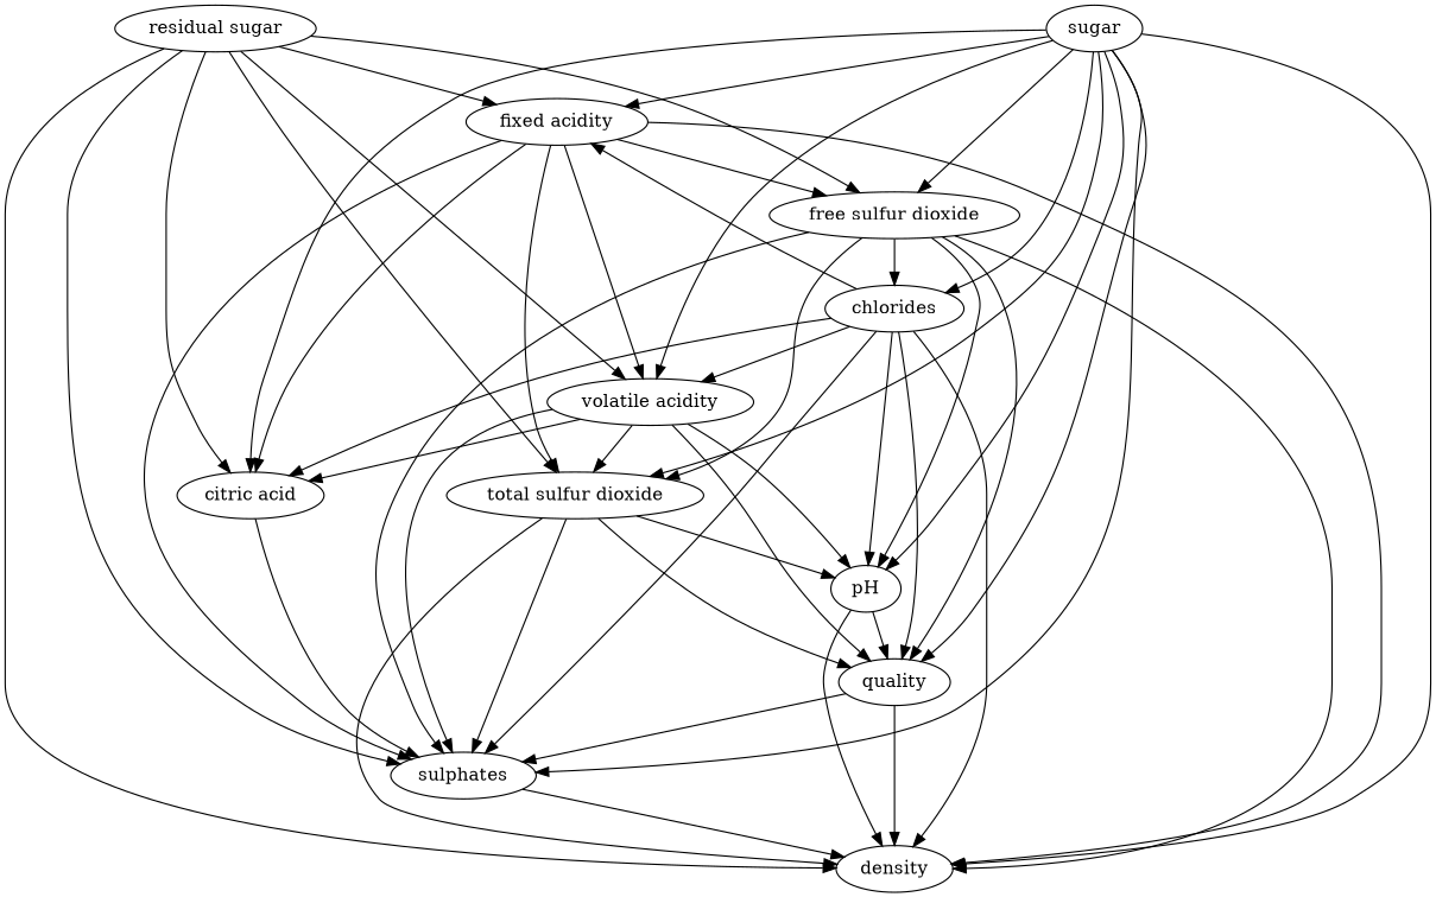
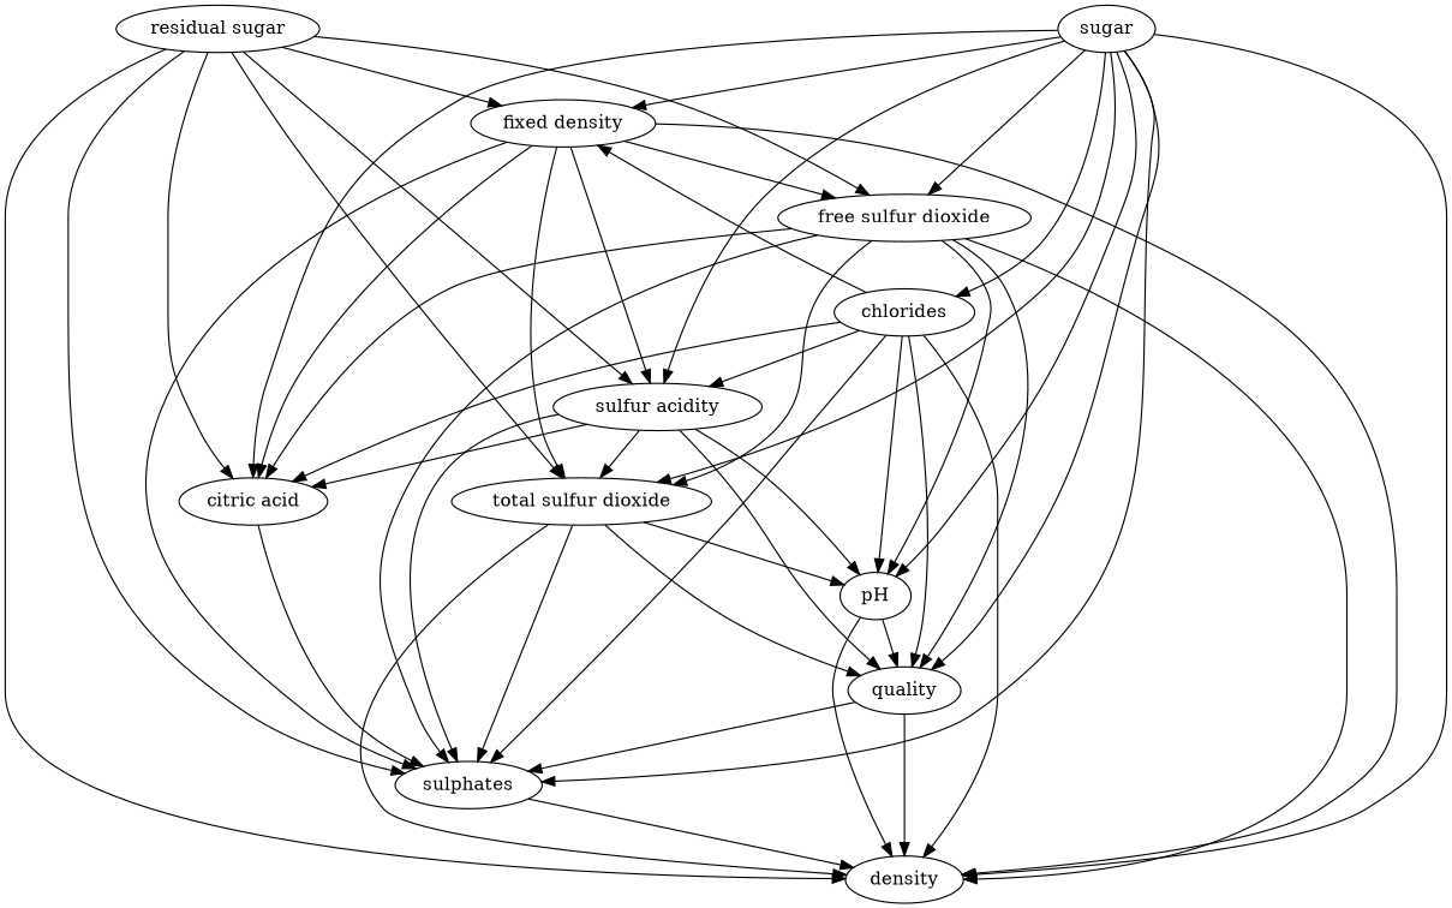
  strict digraph {
-   n1 [label="fixed acidity"]
-   n2 [label="volatile acidity"]
+   n1 [label="fixed density"]
+   n2 [label="sulfur acidity"]
    n3 [label="citric acid"]
    n4 [label="free sulfur dioxide"]
    n5 [label="total sulfur dioxide"]
    n6 [label=density]
    n7 [label=sulphates]
    n8 [label=pH]
    n9 [label=quality]
    n10 [label="residual sugar"]
    n11 [label=chlorides]
    n12 [label=sugar]
    n1 -> n2
    n1 -> n3
    n1 -> n4
    n1 -> n5
    n1 -> n6
    n1 -> n7
    n2 -> n3
    n2 -> n5
    n2 -> n7
    n2 -> n8
    n2 -> n9
    n3 -> n7
-   n4 -> n11
+   n4 -> n3
    n4 -> n5
    n4 -> n6
    n4 -> n7
    n4 -> n8
    n4 -> n9
    n5 -> n6
    n5 -> n7
    n5 -> n8
    n5 -> n9
    n7 -> n6
    n8 -> n6
    n8 -> n9
    n9 -> n6
    n9 -> n7
    n10 -> n1
    n10 -> n2
    n10 -> n3
    n10 -> n4
    n10 -> n5
    n10 -> n6
    n10 -> n7
    n11 -> n1
    n11 -> n2
    n11 -> n3
    n11 -> n6
    n11 -> n7
    n11 -> n8
    n11 -> n9
    n12 -> n1
    n12 -> n2
    n12 -> n3
    n12 -> n4
    n12 -> n5
    n12 -> n6
    n12 -> n7
    n12 -> n8
    n12 -> n9
    n12 -> n11
  }
